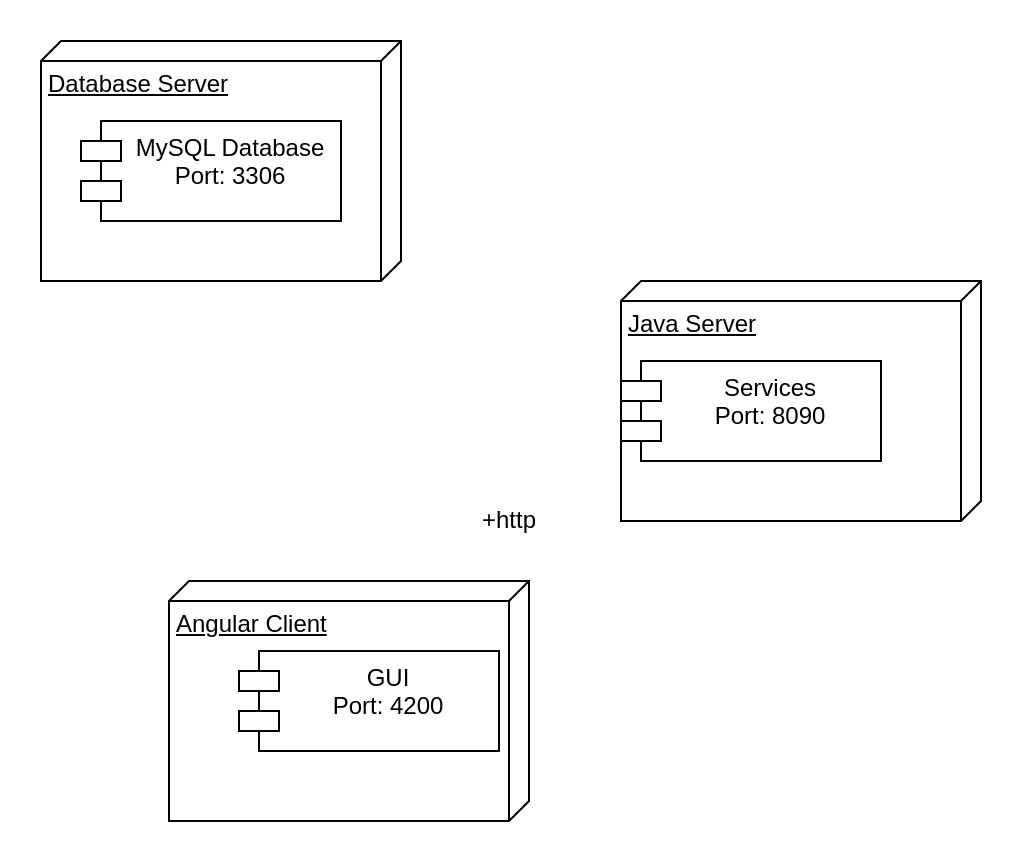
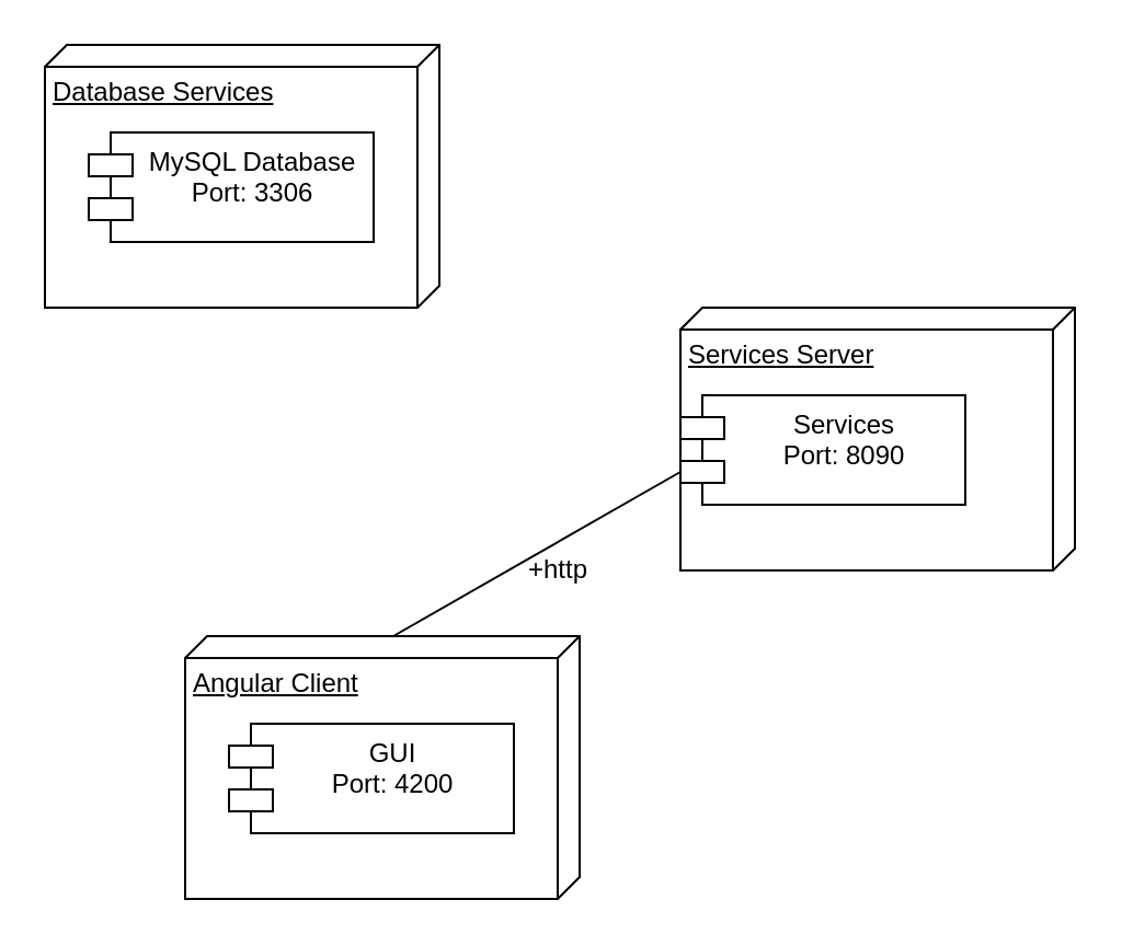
  <mxCell id="0" />
  <mxCell id="1" parent="0" />
- <mxCell id="2" value="Database Server" style="verticalAlign=top;align=left;spacingTop=8;spacingLeft=2;spacingRight=12;shape=cube;size=10;direction=south;fontStyle=4;html=1;" vertex="1" parent="1"><mxGeometry x="20" y="20" width="180" height="120" as="geometry" /></mxCell>
+ <mxCell id="2" value="Database Services" style="verticalAlign=top;align=left;spacingTop=8;spacingLeft=2;spacingRight=12;shape=cube;size=10;direction=south;fontStyle=4;html=1;" vertex="1" parent="1"><mxGeometry x="20" y="20" width="180" height="120" as="geometry" /></mxCell>
  <mxCell id="3" value="MySQL Database&#10;Port: 3306" style="shape=module;align=left;spacingLeft=20;align=center;verticalAlign=top;" vertex="1" parent="1"><mxGeometry x="40" y="60" width="130" height="50" as="geometry" /></mxCell>
- <mxCell id="4" value="Java Server" style="verticalAlign=top;align=left;spacingTop=8;spacingLeft=2;spacingRight=12;shape=cube;size=10;direction=south;fontStyle=4;html=1;" vertex="1" parent="1"><mxGeometry x="310" y="140" width="180" height="120" as="geometry" /></mxCell>
+ <mxCell id="4" value="Services Server" style="verticalAlign=top;align=left;spacingTop=8;spacingLeft=2;spacingRight=12;shape=cube;size=10;direction=south;fontStyle=4;html=1;" vertex="1" parent="1"><mxGeometry x="310" y="140" width="180" height="120" as="geometry" /></mxCell>
  <mxCell id="5" value="Services&#10;Port: 8090" style="shape=module;align=left;spacingLeft=20;align=center;verticalAlign=top;" vertex="1" parent="1"><mxGeometry x="310" y="180" width="130" height="50" as="geometry" /></mxCell>
  <mxCell id="6" value="Angular Client" style="verticalAlign=top;align=left;spacingTop=8;spacingLeft=2;spacingRight=12;shape=cube;size=10;direction=south;fontStyle=4;html=1;" vertex="1" parent="1"><mxGeometry x="84" y="290" width="180" height="120" as="geometry" /></mxCell>
- <mxCell id="7" value="GUI&#10;Port: 4200" style="shape=module;align=left;spacingLeft=20;align=center;verticalAlign=top;" vertex="1" parent="1"><mxGeometry x="119" y="325" width="130" height="50" as="geometry" /></mxCell>
+ <mxCell id="7" value="GUI&#10;Port: 4200" style="shape=module;align=left;spacingLeft=20;align=center;verticalAlign=top;" vertex="1" parent="1"><mxGeometry x="104" y="330" width="130" height="50" as="geometry" /></mxCell>
+ <mxCell id="8" value="" style="endArrow=none;html=1;exitX=0;exitY=0;exitDx=0;exitDy=85;exitPerimeter=0;entryX=0;entryY=0;entryDx=0;entryDy=35;entryPerimeter=0;" edge="1" parent="1" source="6" target="5"><mxGeometry width="50" height="50" relative="1" as="geometry"><mxPoint x="220" y="260" as="sourcePoint" /><mxPoint x="270" y="210" as="targetPoint" /></mxGeometry></mxCell>
  <mxCell id="9" value="+http" style="text;html=1;align=center;verticalAlign=middle;resizable=0;points=[];autosize=1;" vertex="1" parent="1"><mxGeometry x="234" y="250" width="40" height="20" as="geometry" /></mxCell>
